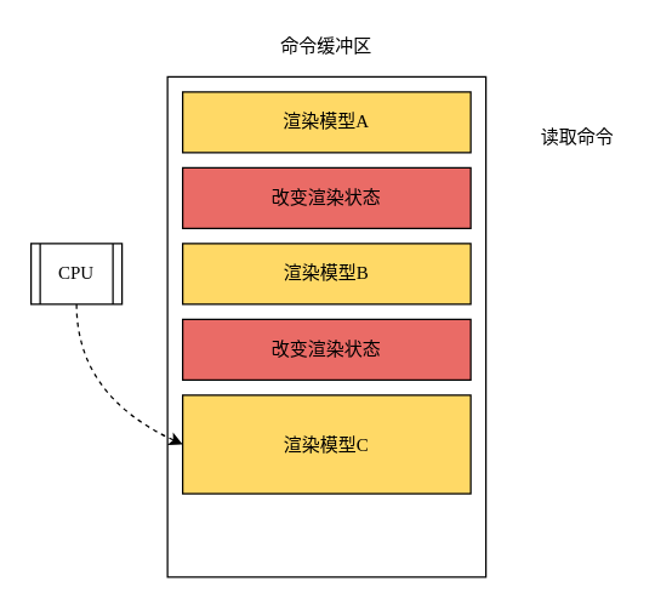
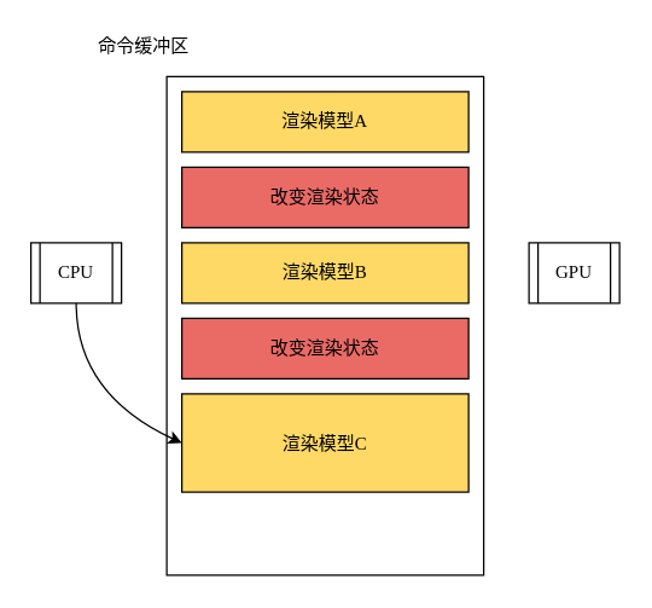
  <mxCell id="0" />
  <mxCell id="1" parent="0" />
  <mxCell id="2" value="" style="rounded=0;whiteSpace=wrap;html=1;" vertex="1" parent="1"><mxGeometry x="110" y="50" width="210" height="330" as="geometry" /></mxCell>
- <mxCell id="3" value="&lt;font&gt;命令缓冲区&lt;/font&gt;" style="text;html=1;strokeColor=none;fillColor=none;align=center;verticalAlign=middle;whiteSpace=wrap;rounded=0;fontFamily=Verdana;" vertex="1" parent="1"><mxGeometry x="145" y="20" width="140" height="20" as="geometry" /></mxCell>
+ <mxCell id="3" value="&lt;font&gt;命令缓冲区&lt;/font&gt;" style="text;html=1;strokeColor=none;fillColor=none;align=center;verticalAlign=middle;whiteSpace=wrap;rounded=0;fontFamily=Verdana;" vertex="1" parent="1"><mxGeometry x="25" y="20" width="140" height="20" as="geometry" /></mxCell>
  <mxCell id="4" value="渲染模型A" style="rounded=0;whiteSpace=wrap;html=1;fillColor=#FFD966;gradientColor=none;fontFamily=Verdana;" vertex="1" parent="1"><mxGeometry x="120" y="60" width="190" height="40" as="geometry" /></mxCell>
  <mxCell id="5" value="改变渲染状态" style="rounded=0;whiteSpace=wrap;html=1;fillColor=#EA6B66;gradientColor=none;fontFamily=Verdana;" vertex="1" parent="1"><mxGeometry x="120" y="110" width="190" height="40" as="geometry" /></mxCell>
  <mxCell id="6" value="渲染模型B" style="rounded=0;whiteSpace=wrap;html=1;fillColor=#FFD966;gradientColor=none;fontFamily=Verdana;" vertex="1" parent="1"><mxGeometry x="120" y="160" width="190" height="40" as="geometry" /></mxCell>
  <mxCell id="7" value="改变渲染状态" style="rounded=0;whiteSpace=wrap;html=1;fillColor=#EA6B66;gradientColor=none;fontFamily=Verdana;" vertex="1" parent="1"><mxGeometry x="120" y="210" width="190" height="40" as="geometry" /></mxCell>
  <mxCell id="8" value="渲染模型C" style="rounded=0;whiteSpace=wrap;html=1;fillColor=#FFD966;gradientColor=none;fontFamily=Verdana;" vertex="1" parent="1"><mxGeometry x="120" y="260" width="190" height="65" as="geometry" /></mxCell>
  <mxCell id="9" value="CPU" style="shape=process;whiteSpace=wrap;html=1;backgroundOutline=1;rounded=0;fillColor=none;gradientColor=none;fontFamily=Verdana;" vertex="1" parent="1"><mxGeometry x="20" y="160" width="60" height="40" as="geometry" /></mxCell>
- <mxCell id="11" value="" style="curved=1;endArrow=classic;html=1;fontFamily=Verdana;entryX=0;entryY=0.5;entryDx=0;entryDy=0;exitX=0.5;exitY=1;exitDx=0;exitDy=0;dashed=1;" edge="1" parent="1" source="9" target="8"><mxGeometry width="50" height="50" relative="1" as="geometry"><mxPoint x="30" y="270" as="sourcePoint" /><mxPoint x="80" y="220" as="targetPoint" /><Array as="points"><mxPoint x="50" y="260" /></Array></mxGeometry></mxCell>
- <mxCell id="12" value="读取命令" style="text;html=1;strokeColor=none;fillColor=none;align=center;verticalAlign=middle;rounded=0;fontFamily=Verdana;" vertex="1" parent="1"><mxGeometry x="350" y="80" width="60" height="20" as="geometry" /></mxCell>
+ <mxCell id="10" value="GPU" style="shape=process;whiteSpace=wrap;html=1;backgroundOutline=1;rounded=0;fillColor=none;gradientColor=none;fontFamily=Verdana;" vertex="1" parent="1"><mxGeometry x="350" y="160" width="60" height="40" as="geometry" /></mxCell>
+ <mxCell id="11" value="" style="curved=1;endArrow=classic;html=1;fontFamily=Verdana;entryX=0;entryY=0.5;entryDx=0;entryDy=0;exitX=0.5;exitY=1;exitDx=0;exitDy=0;" edge="1" parent="1" source="9" target="8"><mxGeometry width="50" height="50" relative="1" as="geometry"><mxPoint x="30" y="270" as="sourcePoint" /><mxPoint x="80" y="220" as="targetPoint" /><Array as="points"><mxPoint x="50" y="260" /></Array></mxGeometry></mxCell>
